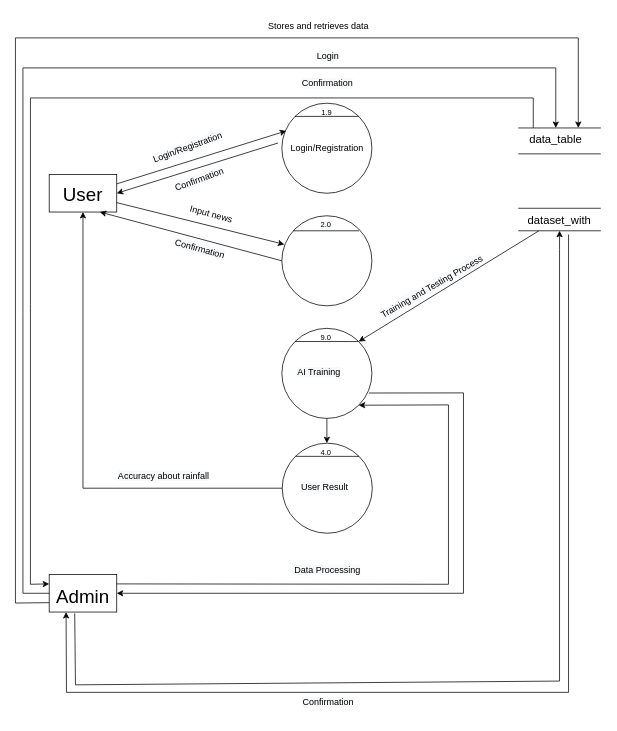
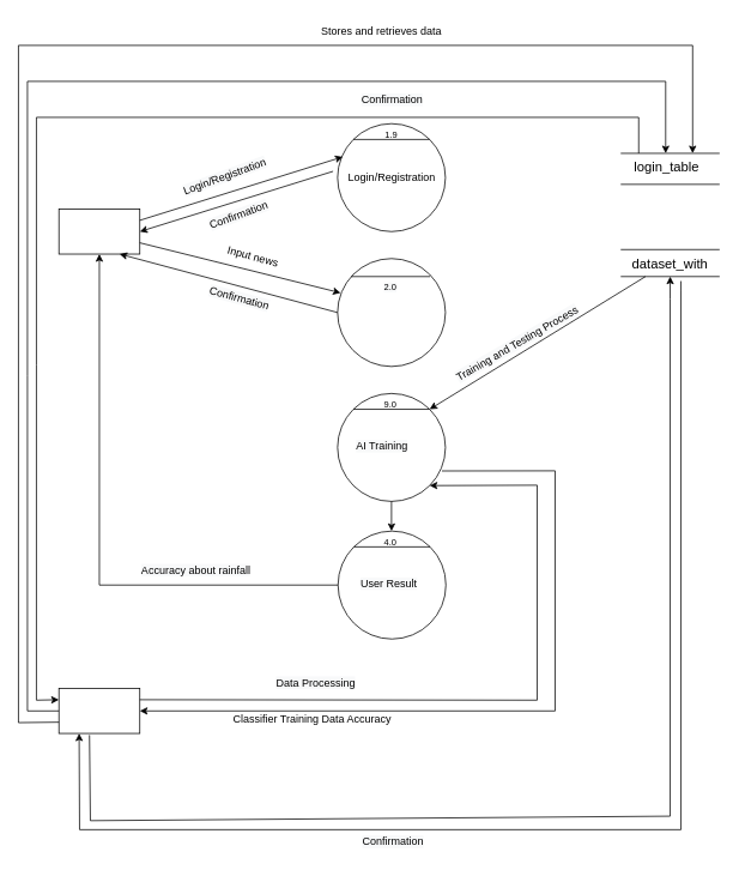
  <mxCell id="0" />
  <mxCell id="1" parent="0" />
  <mxCell id="2" value="" style="ellipse;whiteSpace=wrap;html=1;aspect=fixed;fontSize=30;" vertex="1" parent="1"><mxGeometry x="375" y="137" width="120" height="120" as="geometry" /></mxCell>
  <mxCell id="3" value="" style="ellipse;whiteSpace=wrap;html=1;aspect=fixed;fontSize=30;" vertex="1" parent="1"><mxGeometry x="375" y="287" width="120" height="120" as="geometry" /></mxCell>
  <mxCell id="4" value="" style="ellipse;whiteSpace=wrap;html=1;aspect=fixed;fontSize=30;" vertex="1" parent="1"><mxGeometry x="375" y="437" width="120" height="120" as="geometry" /></mxCell>
  <mxCell id="5" value="" style="rounded=0;whiteSpace=wrap;html=1;fontSize=30;" vertex="1" parent="1"><mxGeometry x="65" y="232" width="90" height="50" as="geometry" /></mxCell>
- <mxCell id="6" value="&lt;font style=&quot;font-size: 25px&quot;&gt;User&lt;/font&gt;" style="text;html=1;strokeColor=none;fillColor=none;align=center;verticalAlign=middle;whiteSpace=wrap;rounded=0;fontSize=30;" vertex="1" parent="1"><mxGeometry x="80" y="242" width="60" height="30" as="geometry" /></mxCell>
  <mxCell id="7" value="" style="rounded=0;whiteSpace=wrap;html=1;fontSize=30;" vertex="1" parent="1"><mxGeometry x="65" y="765" width="90" height="50" as="geometry" /></mxCell>
- <mxCell id="8" value="&lt;font style=&quot;font-size: 25px&quot;&gt;Admin&lt;/font&gt;" style="text;html=1;strokeColor=none;fillColor=none;align=center;verticalAlign=middle;whiteSpace=wrap;rounded=0;fontSize=30;" vertex="1" parent="1"><mxGeometry x="80" y="774.5" width="60" height="35" as="geometry" /></mxCell>
  <mxCell id="9" value="" style="endArrow=none;html=1;rounded=0;fontSize=30;entryX=0;entryY=0;entryDx=0;entryDy=0;exitX=1;exitY=0;exitDx=0;exitDy=0;" edge="1" parent="1" source="2" target="2"><mxGeometry width="50" height="50" relative="1" as="geometry"><mxPoint x="410" y="307" as="sourcePoint" /><mxPoint x="460" y="257" as="targetPoint" /></mxGeometry></mxCell>
  <mxCell id="10" value="" style="endArrow=none;html=1;rounded=0;fontSize=30;exitX=1;exitY=0;exitDx=0;exitDy=0;" edge="1" parent="1"><mxGeometry width="50" height="50" relative="1" as="geometry"><mxPoint x="477.856" y="307.004" as="sourcePoint" /><mxPoint x="390" y="307" as="targetPoint" /></mxGeometry></mxCell>
  <mxCell id="11" value="" style="endArrow=none;html=1;rounded=0;fontSize=30;exitX=0;exitY=0;exitDx=0;exitDy=0;entryX=1;entryY=0;entryDx=0;entryDy=0;" edge="1" parent="1" source="4" target="4"><mxGeometry width="50" height="50" relative="1" as="geometry"><mxPoint x="477.856" y="457.004" as="sourcePoint" /><mxPoint x="393.004" y="457.004" as="targetPoint" /></mxGeometry></mxCell>
  <mxCell id="12" value="&lt;font style=&quot;font-size: 10px&quot;&gt;1.9&lt;/font&gt;" style="text;html=1;strokeColor=none;fillColor=none;align=center;verticalAlign=middle;whiteSpace=wrap;rounded=0;fontSize=30;" vertex="1" parent="1"><mxGeometry x="405" y="127" width="60" height="30" as="geometry" /></mxCell>
- <mxCell id="13" value="&lt;span style=&quot;color: rgb(0 , 0 , 0) ; font-family: &amp;#34;helvetica&amp;#34; ; font-size: 10px ; font-style: normal ; font-weight: 400 ; letter-spacing: normal ; text-align: center ; text-indent: 0px ; text-transform: none ; word-spacing: 0px ; background-color: rgb(248 , 249 , 250) ; display: inline ; float: none&quot;&gt;2.0&lt;/span&gt;" style="text;whiteSpace=wrap;html=1;fontSize=10;" vertex="1" parent="1"><mxGeometry x="425" y="287" width="20" height="30" as="geometry" /></mxCell>
+ <mxCell id="13" value="&lt;span style=&quot;color: rgb(0 , 0 , 0) ; font-family: &amp;#34;helvetica&amp;#34; ; font-size: 10px ; font-style: normal ; font-weight: 400 ; letter-spacing: normal ; text-align: center ; text-indent: 0px ; text-transform: none ; word-spacing: 0px ; background-color: rgb(248 , 249 , 250) ; display: inline ; float: none&quot;&gt;2.0&lt;/span&gt;" style="text;whiteSpace=wrap;html=1;fontSize=10;" vertex="1" parent="1"><mxGeometry x="425" y="307" width="20" height="30" as="geometry" /></mxCell>
  <mxCell id="14" value="&lt;div style=&quot;text-align: center&quot;&gt;&lt;span&gt;&lt;font face=&quot;helvetica&quot;&gt;9.0&lt;/font&gt;&lt;/span&gt;&lt;/div&gt;" style="text;whiteSpace=wrap;html=1;fontSize=10;" vertex="1" parent="1"><mxGeometry x="425" y="437" width="20" height="30" as="geometry" /></mxCell>
  <mxCell id="15" value="&lt;span style=&quot;font-size: 15px&quot;&gt;dataset_with&lt;/span&gt;" style="text;html=1;strokeColor=none;fillColor=none;align=center;verticalAlign=middle;whiteSpace=wrap;rounded=0;fontSize=10;" vertex="1" parent="1"><mxGeometry x="690" y="277" width="110" height="30" as="geometry" /></mxCell>
  <mxCell id="16" value="" style="endArrow=none;html=1;rounded=0;fontSize=10;" edge="1" parent="1"><mxGeometry width="50" height="50" relative="1" as="geometry"><mxPoint x="800" y="277" as="sourcePoint" /><mxPoint x="690" y="277" as="targetPoint" /></mxGeometry></mxCell>
  <mxCell id="17" value="" style="endArrow=none;html=1;rounded=0;fontSize=10;" edge="1" parent="1"><mxGeometry width="50" height="50" relative="1" as="geometry"><mxPoint x="800" y="307" as="sourcePoint" /><mxPoint x="690" y="307" as="targetPoint" /></mxGeometry></mxCell>
  <mxCell id="18" value="&lt;font style=&quot;font-size: 12px&quot;&gt;Login/Registration&lt;/font&gt;" style="text;html=1;strokeColor=none;fillColor=none;align=center;verticalAlign=middle;whiteSpace=wrap;rounded=0;" vertex="1" parent="1"><mxGeometry x="393" y="182" width="85" height="30" as="geometry" /></mxCell>
  <mxCell id="19" value="&lt;span style=&quot;color: rgb(0 , 0 , 0) ; font-family: &amp;#34;helvetica&amp;#34; ; font-size: 12px ; font-style: normal ; font-weight: 400 ; letter-spacing: normal ; text-align: center ; text-indent: 0px ; text-transform: none ; word-spacing: 0px ; background-color: rgb(248 , 249 , 250) ; display: inline ; float: none&quot;&gt;AI Training&lt;/span&gt;" style="text;whiteSpace=wrap;html=1;fontSize=12;" vertex="1" parent="1"><mxGeometry x="394" y="482" width="82" height="30" as="geometry" /></mxCell>
  <mxCell id="20" value="" style="endArrow=classic;html=1;rounded=0;exitX=1;exitY=0.25;exitDx=0;exitDy=0;entryX=0.048;entryY=0.308;entryDx=0;entryDy=0;entryPerimeter=0;" edge="1" parent="1" source="5" target="2"><mxGeometry width="50" height="50" relative="1" as="geometry"><mxPoint x="410" y="390" as="sourcePoint" /><mxPoint x="460" y="340" as="targetPoint" /></mxGeometry></mxCell>
  <mxCell id="21" value="" style="endArrow=classic;html=1;rounded=0;entryX=1;entryY=0.5;entryDx=0;entryDy=0;" edge="1" parent="1" target="5"><mxGeometry width="50" height="50" relative="1" as="geometry"><mxPoint x="370" y="190" as="sourcePoint" /><mxPoint x="390.76" y="183.96" as="targetPoint" /></mxGeometry></mxCell>
- <mxCell id="22" value="&lt;div style=&quot;text-align: center&quot;&gt;&lt;font face=&quot;helvetica&quot;&gt;&lt;span style=&quot;font-size: 15px&quot;&gt;data_table&lt;/span&gt;&lt;/font&gt;&lt;/div&gt;" style="text;whiteSpace=wrap;html=1;" vertex="1" parent="1"><mxGeometry x="702.5" y="170" width="85" height="30" as="geometry" /></mxCell>
+ <mxCell id="22" value="&lt;div style=&quot;text-align: center&quot;&gt;&lt;font face=&quot;helvetica&quot;&gt;&lt;span style=&quot;font-size: 15px&quot;&gt;login_table&lt;/span&gt;&lt;/font&gt;&lt;/div&gt;" style="text;whiteSpace=wrap;html=1;" vertex="1" parent="1"><mxGeometry x="702.5" y="170" width="85" height="30" as="geometry" /></mxCell>
  <mxCell id="23" value="" style="endArrow=none;html=1;rounded=0;fontSize=10;" edge="1" parent="1"><mxGeometry width="50" height="50" relative="1" as="geometry"><mxPoint x="800" y="170" as="sourcePoint" /><mxPoint x="690" y="170" as="targetPoint" /></mxGeometry></mxCell>
  <mxCell id="24" value="" style="endArrow=none;html=1;rounded=0;fontSize=10;" edge="1" parent="1"><mxGeometry width="50" height="50" relative="1" as="geometry"><mxPoint x="800" y="204.5" as="sourcePoint" /><mxPoint x="690" y="204.5" as="targetPoint" /></mxGeometry></mxCell>
  <mxCell id="25" value="" style="endArrow=classic;html=1;rounded=0;exitX=0;exitY=0.75;exitDx=0;exitDy=0;" edge="1" parent="1" source="7"><mxGeometry width="50" height="50" relative="1" as="geometry"><mxPoint x="410" y="390" as="sourcePoint" /><mxPoint x="770" y="170" as="targetPoint" /><Array as="points"><mxPoint x="20" y="803" /><mxPoint x="20" y="50" /><mxPoint x="770" y="50" /></Array></mxGeometry></mxCell>
  <mxCell id="26" value="&lt;span style=&quot;color: rgb(0 , 0 , 0) ; font-family: &amp;#34;helvetica&amp;#34; ; font-size: 12px ; font-style: normal ; font-weight: 400 ; letter-spacing: normal ; text-align: center ; text-indent: 0px ; text-transform: none ; word-spacing: 0px ; background-color: rgb(248 , 249 , 250) ; display: inline ; float: none&quot;&gt;Login/Registration&lt;/span&gt;" style="text;whiteSpace=wrap;html=1;rotation=-20;" vertex="1" parent="1"><mxGeometry x="200" y="182" width="100" height="30" as="geometry" /></mxCell>
  <mxCell id="27" value="&lt;span style=&quot;color: rgb(0 , 0 , 0) ; font-family: &amp;#34;helvetica&amp;#34; ; font-size: 12px ; font-style: normal ; font-weight: 400 ; letter-spacing: normal ; text-align: center ; text-indent: 0px ; text-transform: none ; word-spacing: 0px ; background-color: rgb(248 , 249 , 250) ; display: inline ; float: none&quot;&gt;Confirmation&lt;/span&gt;" style="text;whiteSpace=wrap;html=1;rotation=-20;" vertex="1" parent="1"><mxGeometry x="230" y="227" width="60" height="30" as="geometry" /></mxCell>
  <mxCell id="28" value="&lt;div style=&quot;text-align: center&quot;&gt;&lt;span&gt;&lt;font face=&quot;helvetica&quot;&gt;Stores and retrieves data&lt;/font&gt;&lt;/span&gt;&lt;/div&gt;" style="text;whiteSpace=wrap;html=1;" vertex="1" parent="1"><mxGeometry x="355" y="20" width="140" height="30" as="geometry" /></mxCell>
  <mxCell id="29" value="" style="ellipse;whiteSpace=wrap;html=1;aspect=fixed;fontSize=30;" vertex="1" parent="1"><mxGeometry x="375.5" y="590" width="120" height="120" as="geometry" /></mxCell>
  <mxCell id="30" value="" style="endArrow=classic;html=1;rounded=0;exitX=0;exitY=0.5;exitDx=0;exitDy=0;" edge="1" parent="1" source="7"><mxGeometry width="50" height="50" relative="1" as="geometry"><mxPoint x="75" y="427" as="sourcePoint" /><mxPoint x="740" y="170" as="targetPoint" /><Array as="points"><mxPoint x="30" y="790" /><mxPoint x="30" y="417" /><mxPoint x="30" y="90" /><mxPoint x="740" y="90" /></Array></mxGeometry></mxCell>
  <mxCell id="31" value="" style="endArrow=classic;html=1;rounded=0;entryX=0;entryY=0.25;entryDx=0;entryDy=0;" edge="1" parent="1" target="7"><mxGeometry width="50" height="50" relative="1" as="geometry"><mxPoint x="710" y="170" as="sourcePoint" /><mxPoint x="345.76" y="282" as="targetPoint" /><Array as="points"><mxPoint x="710" y="130" /><mxPoint x="40" y="130" /><mxPoint x="40" y="405" /><mxPoint x="40" y="778" /></Array></mxGeometry></mxCell>
- <mxCell id="32" value="&lt;span style=&quot;color: rgb(0 , 0 , 0) ; font-family: &amp;#34;helvetica&amp;#34; ; font-size: 12px ; font-style: normal ; font-weight: 400 ; letter-spacing: normal ; text-align: center ; text-indent: 0px ; text-transform: none ; word-spacing: 0px ; background-color: rgb(248 , 249 , 250) ; display: inline ; float: none&quot;&gt;Login&lt;/span&gt;" style="text;whiteSpace=wrap;html=1;" vertex="1" parent="1"><mxGeometry x="420" y="60" width="30" height="30" as="geometry" /></mxCell>
  <mxCell id="33" value="&lt;span style=&quot;color: rgb(0 , 0 , 0) ; font-family: &amp;#34;helvetica&amp;#34; ; font-size: 12px ; font-style: normal ; font-weight: 400 ; letter-spacing: normal ; text-align: center ; text-indent: 0px ; text-transform: none ; word-spacing: 0px ; background-color: rgb(248 , 249 , 250) ; display: inline ; float: none&quot;&gt;Confirmation&lt;/span&gt;" style="text;whiteSpace=wrap;html=1;" vertex="1" parent="1"><mxGeometry x="400" y="97" width="70" height="30" as="geometry" /></mxCell>
  <mxCell id="34" value="" style="endArrow=classic;html=1;rounded=0;exitX=1;exitY=0.75;exitDx=0;exitDy=0;entryX=0.028;entryY=0.318;entryDx=0;entryDy=0;entryPerimeter=0;" edge="1" parent="1" source="5" target="3"><mxGeometry width="50" height="50" relative="1" as="geometry"><mxPoint x="130" y="357.54" as="sourcePoint" /><mxPoint x="355.76" y="287" as="targetPoint" /></mxGeometry></mxCell>
  <mxCell id="35" value="" style="endArrow=classic;html=1;rounded=0;exitX=0;exitY=0.5;exitDx=0;exitDy=0;entryX=0.75;entryY=1;entryDx=0;entryDy=0;" edge="1" parent="1" source="3" target="5"><mxGeometry width="50" height="50" relative="1" as="geometry"><mxPoint x="175" y="264.5" as="sourcePoint" /><mxPoint x="400.76" y="193.96" as="targetPoint" /></mxGeometry></mxCell>
  <mxCell id="36" value="&lt;div style=&quot;text-align: center&quot;&gt;&lt;font face=&quot;helvetica&quot;&gt;Input news&lt;/font&gt;&lt;/div&gt;" style="text;whiteSpace=wrap;html=1;rotation=15;" vertex="1" parent="1"><mxGeometry x="250" y="272" width="70" height="30" as="geometry" /></mxCell>
  <mxCell id="37" value="&lt;span style=&quot;color: rgb(0, 0, 0); font-family: helvetica; font-size: 12px; font-style: normal; font-weight: 400; letter-spacing: normal; text-align: center; text-indent: 0px; text-transform: none; word-spacing: 0px; background-color: rgb(248, 249, 250); display: inline; float: none;&quot;&gt;Confirmation&lt;/span&gt;" style="text;whiteSpace=wrap;html=1;rotation=15;" vertex="1" parent="1"><mxGeometry x="230" y="317" width="69.83" height="30" as="geometry" /></mxCell>
  <mxCell id="38" value="&lt;span style=&quot;color: rgb(0 , 0 , 0) ; font-family: &amp;quot;helvetica&amp;quot; ; font-size: 12px ; font-style: normal ; font-weight: 400 ; letter-spacing: normal ; text-align: center ; text-indent: 0px ; text-transform: none ; word-spacing: 0px ; background-color: rgb(248 , 249 , 250) ; display: inline ; float: none&quot;&gt;Accuracy about rainfall&lt;/span&gt;" style="text;whiteSpace=wrap;html=1;" vertex="1" parent="1"><mxGeometry x="155" y="620" width="177" height="30" as="geometry" /></mxCell>
  <mxCell id="39" value="&lt;div style=&quot;text-align: center&quot;&gt;&lt;br&gt;&lt;/div&gt;" style="text;whiteSpace=wrap;html=1;" vertex="1" parent="1"><mxGeometry x="155" y="498" width="162" height="30" as="geometry" /></mxCell>
  <mxCell id="40" value="&lt;div style=&quot;text-align: center&quot;&gt;&lt;span&gt;&lt;font face=&quot;helvetica&quot;&gt;4.0&lt;/font&gt;&lt;/span&gt;&lt;/div&gt;" style="text;whiteSpace=wrap;html=1;fontSize=10;" vertex="1" parent="1"><mxGeometry x="425" y="590" width="20" height="30" as="geometry" /></mxCell>
  <mxCell id="41" value="" style="endArrow=none;html=1;rounded=0;exitX=0;exitY=0;exitDx=0;exitDy=0;entryX=1;entryY=0;entryDx=0;entryDy=0;" edge="1" parent="1" source="29" target="29"><mxGeometry width="50" height="50" relative="1" as="geometry"><mxPoint x="367" y="608" as="sourcePoint" /><mxPoint x="417" y="558" as="targetPoint" /></mxGeometry></mxCell>
  <mxCell id="42" value="&lt;span style=&quot;color: rgb(0 , 0 , 0) ; font-family: &amp;#34;helvetica&amp;#34; ; font-size: 12px ; font-style: normal ; font-weight: 400 ; letter-spacing: normal ; text-align: center ; text-indent: 0px ; text-transform: none ; word-spacing: 0px ; background-color: rgb(248 , 249 , 250) ; display: inline ; float: none&quot;&gt;User Result&lt;/span&gt;" style="text;whiteSpace=wrap;html=1;" vertex="1" parent="1"><mxGeometry x="399.25" y="635" width="71.5" height="30" as="geometry" /></mxCell>
  <mxCell id="43" value="" style="endArrow=classic;html=1;rounded=0;exitX=0;exitY=0.5;exitDx=0;exitDy=0;entryX=0.5;entryY=1;entryDx=0;entryDy=0;" edge="1" parent="1" source="29" target="5"><mxGeometry width="50" height="50" relative="1" as="geometry"><mxPoint x="385" y="357" as="sourcePoint" /><mxPoint x="142.5" y="292" as="targetPoint" /><Array as="points"><mxPoint x="110" y="650" /></Array></mxGeometry></mxCell>
  <mxCell id="44" value="" style="endArrow=classic;html=1;rounded=0;exitX=1;exitY=0.25;exitDx=0;exitDy=0;entryX=1;entryY=1;entryDx=0;entryDy=0;" edge="1" parent="1" source="7" target="4"><mxGeometry width="50" height="50" relative="1" as="geometry"><mxPoint x="337" y="588" as="sourcePoint" /><mxPoint x="387" y="538" as="targetPoint" /><Array as="points"><mxPoint x="597" y="778" /><mxPoint x="597" y="539" /></Array></mxGeometry></mxCell>
  <mxCell id="45" value="" style="endArrow=classic;html=1;rounded=0;exitX=0.967;exitY=0.718;exitDx=0;exitDy=0;entryX=1;entryY=0.5;entryDx=0;entryDy=0;exitPerimeter=0;" edge="1" parent="1" source="4" target="7"><mxGeometry width="50" height="50" relative="1" as="geometry"><mxPoint x="395" y="367" as="sourcePoint" /><mxPoint x="152.5" y="302" as="targetPoint" /><Array as="points"><mxPoint x="617" y="523" /><mxPoint x="617" y="790" /></Array></mxGeometry></mxCell>
- <mxCell id="46" value="&lt;span style=&quot;color: rgb(0 , 0 , 0) ; font-family: &amp;#34;helvetica&amp;#34; ; font-size: 12px ; font-style: normal ; font-weight: 400 ; letter-spacing: normal ; text-align: center ; text-indent: 0px ; text-transform: none ; word-spacing: 0px ; background-color: rgb(248 , 249 , 250) ; display: inline ; float: none&quot;&gt;Data Processing&lt;/span&gt;" style="text;whiteSpace=wrap;html=1;" vertex="1" parent="1"><mxGeometry x="390" y="744.5" width="100" height="30" as="geometry" /></mxCell>
+ <mxCell id="46" value="&lt;span style=&quot;color: rgb(0 , 0 , 0) ; font-family: &amp;#34;helvetica&amp;#34; ; font-size: 12px ; font-style: normal ; font-weight: 400 ; letter-spacing: normal ; text-align: center ; text-indent: 0px ; text-transform: none ; word-spacing: 0px ; background-color: rgb(248 , 249 , 250) ; display: inline ; float: none&quot;&gt;Data Processing&lt;/span&gt;" style="text;whiteSpace=wrap;html=1;" vertex="1" parent="1"><mxGeometry x="305" y="744.5" width="100" height="30" as="geometry" /></mxCell>
+ <mxCell id="47" value="&lt;div style=&quot;text-align: center&quot;&gt;&lt;font face=&quot;helvetica&quot;&gt;Classifier Training Data Accuracy&lt;/font&gt;&lt;/div&gt;" style="text;whiteSpace=wrap;html=1;" vertex="1" parent="1"><mxGeometry x="257" y="785" width="182" height="30" as="geometry" /></mxCell>
  <mxCell id="48" value="" style="endArrow=classic;html=1;rounded=0;entryX=0.5;entryY=1;entryDx=0;entryDy=0;exitX=0.378;exitY=1.036;exitDx=0;exitDy=0;exitPerimeter=0;" edge="1" parent="1" source="7" target="15"><mxGeometry width="50" height="50" relative="1" as="geometry"><mxPoint x="100" y="822" as="sourcePoint" /><mxPoint x="767" y="302" as="targetPoint" /><Array as="points"><mxPoint x="100" y="912" /><mxPoint x="745" y="907" /><mxPoint x="745" y="332" /></Array></mxGeometry></mxCell>
  <mxCell id="49" value="" style="endArrow=classic;html=1;rounded=0;entryX=0.25;entryY=1;entryDx=0;entryDy=0;" edge="1" parent="1" target="7"><mxGeometry width="50" height="50" relative="1" as="geometry"><mxPoint x="757" y="312" as="sourcePoint" /><mxPoint x="427" y="612" as="targetPoint" /><Array as="points"><mxPoint x="757" y="322" /><mxPoint x="757" y="922" /><mxPoint x="88" y="922" /></Array></mxGeometry></mxCell>
  <mxCell id="50" value="&lt;span style=&quot;color: rgb(0, 0, 0); font-family: helvetica; font-size: 12px; font-style: normal; font-weight: 400; letter-spacing: normal; text-align: center; text-indent: 0px; text-transform: none; word-spacing: 0px; background-color: rgb(248, 249, 250); display: inline; float: none;&quot;&gt;Confirmation&lt;/span&gt;" style="text;whiteSpace=wrap;html=1;" vertex="1" parent="1"><mxGeometry x="401" y="922" width="69" height="30" as="geometry" /></mxCell>
  <mxCell id="51" value="" style="endArrow=classic;html=1;rounded=0;entryX=1;entryY=0;entryDx=0;entryDy=0;exitX=0.25;exitY=1;exitDx=0;exitDy=0;" edge="1" parent="1" source="15" target="4"><mxGeometry width="50" height="50" relative="1" as="geometry"><mxPoint x="687" y="312" as="sourcePoint" /><mxPoint x="505" y="507" as="targetPoint" /></mxGeometry></mxCell>
  <mxCell id="52" value="&lt;span style=&quot;color: rgb(0 , 0 , 0) ; font-family: &amp;#34;helvetica&amp;#34; ; font-size: 12px ; font-style: normal ; font-weight: 400 ; letter-spacing: normal ; text-align: center ; text-indent: 0px ; text-transform: none ; word-spacing: 0px ; background-color: rgb(248 , 249 , 250) ; display: inline ; float: none&quot;&gt;Training and Testing Process&lt;/span&gt;" style="text;whiteSpace=wrap;html=1;rotation=-30;" vertex="1" parent="1"><mxGeometry x="495.5" y="362" width="180" height="30" as="geometry" /></mxCell>
  <mxCell id="53" value="" style="endArrow=classic;html=1;rounded=0;exitX=0.5;exitY=1;exitDx=0;exitDy=0;entryX=0.5;entryY=0;entryDx=0;entryDy=0;" edge="1" parent="1" source="4" target="40"><mxGeometry width="50" height="50" relative="1" as="geometry"><mxPoint x="347" y="642" as="sourcePoint" /><mxPoint x="397" y="592" as="targetPoint" /></mxGeometry></mxCell>
